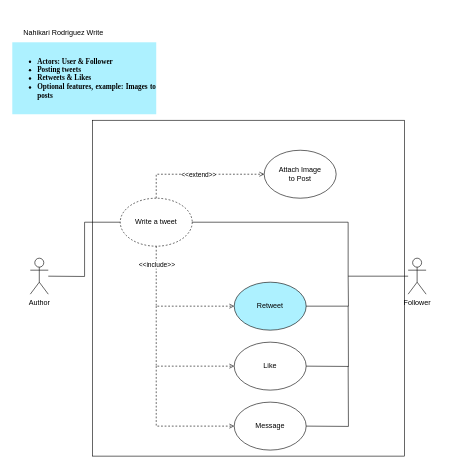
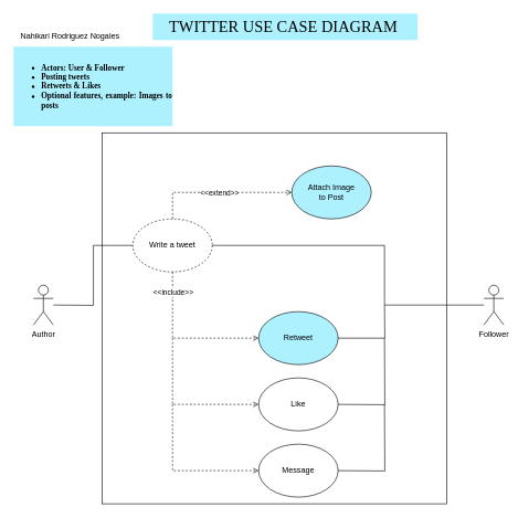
  <mxCell id="0" />
  <mxCell id="1" parent="0" />
  <mxCell id="2" value="&lt;ul&gt;&lt;li style=&quot;text-align: justify;&quot;&gt;&lt;font face=&quot;Tahoma&quot;&gt;Actors: User &amp;amp; Follower&lt;/font&gt;&lt;/li&gt;&lt;li style=&quot;text-align: justify;&quot;&gt;&lt;font face=&quot;bowriqbIuCUESDpoqtSq&quot;&gt;Posting tweets&lt;/font&gt;&lt;/li&gt;&lt;li style=&quot;text-align: justify;&quot;&gt;&lt;font face=&quot;bowriqbIuCUESDpoqtSq&quot;&gt;Retweets &amp;amp; Likes&lt;/font&gt;&lt;/li&gt;&lt;li style=&quot;text-align: justify;&quot;&gt;&lt;font face=&quot;bowriqbIuCUESDpoqtSq&quot;&gt;Optional features, example: Images to posts&lt;/font&gt;&lt;/li&gt;&lt;/ul&gt;" style="text;strokeColor=none;fillColor=#ADF1FF;html=1;whiteSpace=wrap;verticalAlign=middle;overflow=hidden;shadow=0;fontFamily=Architects Daughter;fontSource=https%3A%2F%2Ffonts.googleapis.com%2Fcss%3Ffamily%3DArchitects%2BDaughter;fontStyle=1" parent="1" vertex="1"><mxGeometry x="20" y="70" width="240" height="120" as="geometry" /></mxCell>
  <mxCell id="3" value="" style="rounded=0;whiteSpace=wrap;html=1;fillColor=none;" parent="1" vertex="1"><mxGeometry x="154" y="200" width="520" height="560" as="geometry" /></mxCell>
  <mxCell id="4" value="Author" style="shape=umlActor;verticalLabelPosition=bottom;verticalAlign=top;html=1;outlineConnect=0;" parent="1" vertex="1"><mxGeometry x="50" y="430" width="30" height="60" as="geometry" /></mxCell>
- <mxCell id="5" value="Follower" style="shape=umlActor;verticalLabelPosition=bottom;verticalAlign=top;html=1;outlineConnect=0;" parent="1" vertex="1"><mxGeometry x="680" y="430" width="30" height="60" as="geometry" /></mxCell>
+ <mxCell id="5" value="Follower" style="shape=umlActor;verticalLabelPosition=bottom;verticalAlign=top;html=1;outlineConnect=0;" parent="1" vertex="1"><mxGeometry x="730" y="430" width="30" height="60" as="geometry" /></mxCell>
  <mxCell id="6" value="Write a tweet" style="ellipse;whiteSpace=wrap;html=1;dashed=1;" parent="1" vertex="1"><mxGeometry x="200" y="330" width="120" height="80" as="geometry" /></mxCell>
  <mxCell id="7" value="" style="endArrow=none;html=1;rounded=0;entryX=0;entryY=0.5;entryDx=0;entryDy=0;edgeStyle=orthogonalEdgeStyle;" parent="1" target="6" edge="1"><mxGeometry width="50" height="50" relative="1" as="geometry"><mxPoint x="80" y="460" as="sourcePoint" /><mxPoint x="320" y="450" as="targetPoint" /></mxGeometry></mxCell>
- <mxCell id="8" value="Attach Image&lt;br&gt;to Post" style="ellipse;whiteSpace=wrap;html=1;" parent="1" vertex="1"><mxGeometry x="440" y="250" width="120" height="80" as="geometry" /></mxCell>
+ <mxCell id="8" value="Attach Image&lt;br&gt;to Post" style="ellipse;whiteSpace=wrap;html=1;fillColor=#adf1ff;" parent="1" vertex="1"><mxGeometry x="440" y="250" width="120" height="80" as="geometry" /></mxCell>
  <mxCell id="9" value="" style="endArrow=open;html=1;rounded=0;exitX=0.5;exitY=0;exitDx=0;exitDy=0;entryX=0;entryY=0.5;entryDx=0;entryDy=0;edgeStyle=orthogonalEdgeStyle;dashed=1;endFill=0;" parent="1" source="6" target="8" edge="1"><mxGeometry relative="1" as="geometry"><mxPoint x="290" y="340" as="sourcePoint" /><mxPoint x="390" y="340" as="targetPoint" /></mxGeometry></mxCell>
  <mxCell id="10" value="&amp;lt;&amp;lt;extend&amp;gt;&amp;gt;" style="edgeLabel;resizable=0;html=1;align=center;verticalAlign=middle;" parent="9" connectable="0" vertex="1"><mxGeometry relative="1" as="geometry" /></mxCell>
  <mxCell id="11" value="" style="endArrow=none;html=1;rounded=0;exitX=1;exitY=0.5;exitDx=0;exitDy=0;edgeStyle=orthogonalEdgeStyle;" parent="1" source="6" target="5" edge="1"><mxGeometry width="50" height="50" relative="1" as="geometry"><mxPoint x="210" y="520" as="sourcePoint" /><mxPoint x="260" y="470" as="targetPoint" /><Array as="points"><mxPoint x="580" y="370" /><mxPoint x="580" y="460" /></Array></mxGeometry></mxCell>
  <mxCell id="12" value="Retweet" style="ellipse;whiteSpace=wrap;html=1;fillColor=#adf1ff;" parent="1" vertex="1"><mxGeometry x="390" y="470" width="120" height="80" as="geometry" /></mxCell>
  <mxCell id="13" value="Like" style="ellipse;whiteSpace=wrap;html=1;" parent="1" vertex="1"><mxGeometry x="390" y="570" width="120" height="80" as="geometry" /></mxCell>
  <mxCell id="14" value="Message" style="ellipse;whiteSpace=wrap;html=1;" parent="1" vertex="1"><mxGeometry x="390" y="670" width="120" height="80" as="geometry" /></mxCell>
  <mxCell id="15" value="" style="endArrow=open;html=1;rounded=0;exitX=0.5;exitY=1;exitDx=0;exitDy=0;entryX=0;entryY=0.5;entryDx=0;entryDy=0;edgeStyle=orthogonalEdgeStyle;dashed=1;endFill=0;" parent="1" source="6" target="12" edge="1"><mxGeometry relative="1" as="geometry"><mxPoint x="270" y="340" as="sourcePoint" /><mxPoint x="450" y="300" as="targetPoint" /></mxGeometry></mxCell>
  <mxCell id="16" value="&amp;lt;&amp;lt;include&amp;gt;&amp;gt;" style="edgeLabel;resizable=0;html=1;align=center;verticalAlign=middle;" parent="15" connectable="0" vertex="1"><mxGeometry relative="1" as="geometry"><mxPoint x="-15" y="-70" as="offset" /></mxGeometry></mxCell>
  <mxCell id="17" value="" style="endArrow=open;html=1;rounded=0;entryX=0;entryY=0.5;entryDx=0;entryDy=0;edgeStyle=orthogonalEdgeStyle;dashed=1;endFill=0;" parent="1" target="13" edge="1"><mxGeometry relative="1" as="geometry"><mxPoint x="260" y="510" as="sourcePoint" /><mxPoint x="400" y="520" as="targetPoint" /><Array as="points"><mxPoint x="260" y="610" /></Array></mxGeometry></mxCell>
  <mxCell id="18" value="" style="endArrow=open;html=1;rounded=0;entryX=0;entryY=0.5;entryDx=0;entryDy=0;edgeStyle=orthogonalEdgeStyle;dashed=1;endFill=0;" parent="1" edge="1"><mxGeometry relative="1" as="geometry"><mxPoint x="260" y="610" as="sourcePoint" /><mxPoint x="390" y="710" as="targetPoint" /><Array as="points"><mxPoint x="260" y="710" /></Array></mxGeometry></mxCell>
  <mxCell id="19" value="" style="endArrow=none;html=1;rounded=0;exitX=1;exitY=0.5;exitDx=0;exitDy=0;edgeStyle=orthogonalEdgeStyle;" parent="1" source="12" edge="1"><mxGeometry width="50" height="50" relative="1" as="geometry"><mxPoint x="210" y="640" as="sourcePoint" /><mxPoint x="580" y="460" as="targetPoint" /></mxGeometry></mxCell>
  <mxCell id="20" value="" style="endArrow=none;html=1;rounded=0;exitX=1;exitY=0.5;exitDx=0;exitDy=0;edgeStyle=orthogonalEdgeStyle;" parent="1" edge="1"><mxGeometry width="50" height="50" relative="1" as="geometry"><mxPoint x="510" y="610" as="sourcePoint" /><mxPoint x="580" y="510" as="targetPoint" /></mxGeometry></mxCell>
  <mxCell id="21" value="" style="endArrow=none;html=1;rounded=0;exitX=1;exitY=0.5;exitDx=0;exitDy=0;edgeStyle=orthogonalEdgeStyle;" parent="1" edge="1"><mxGeometry width="50" height="50" relative="1" as="geometry"><mxPoint x="510" y="710" as="sourcePoint" /><mxPoint x="580" y="610" as="targetPoint" /></mxGeometry></mxCell>
- <mxCell id="23" value="Nahikari Rodriguez Write" style="text;html=1;align=center;verticalAlign=middle;resizable=0;points=[];autosize=1;strokeColor=none;fillColor=none;" vertex="1" parent="1"><mxGeometry x="20" y="40" width="170" height="30" as="geometry" /></mxCell>
+ <mxCell id="22" value="&lt;font face=&quot;Comic Sans MS&quot; style=&quot;font-size: 24px;&quot;&gt;TWITTER USE CASE DIAGRAM&amp;nbsp;&lt;/font&gt;" style="text;html=1;align=center;verticalAlign=middle;resizable=0;points=[];autosize=1;strokeColor=none;fillColor=#ADF1FF;" vertex="1" parent="1"><mxGeometry x="230" y="20" width="400" height="40" as="geometry" /></mxCell>
+ <mxCell id="23" value="Nahikari Rodriguez Nogales" style="text;html=1;align=center;verticalAlign=middle;resizable=0;points=[];autosize=1;strokeColor=none;fillColor=none;" vertex="1" parent="1"><mxGeometry x="20" y="40" width="170" height="30" as="geometry" /></mxCell>
